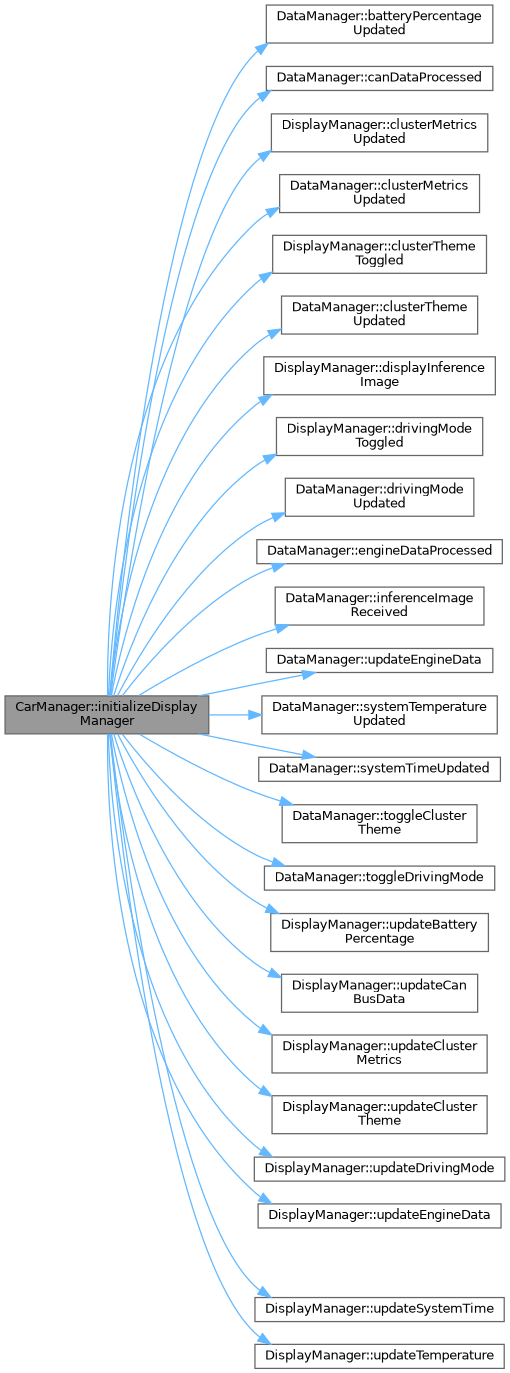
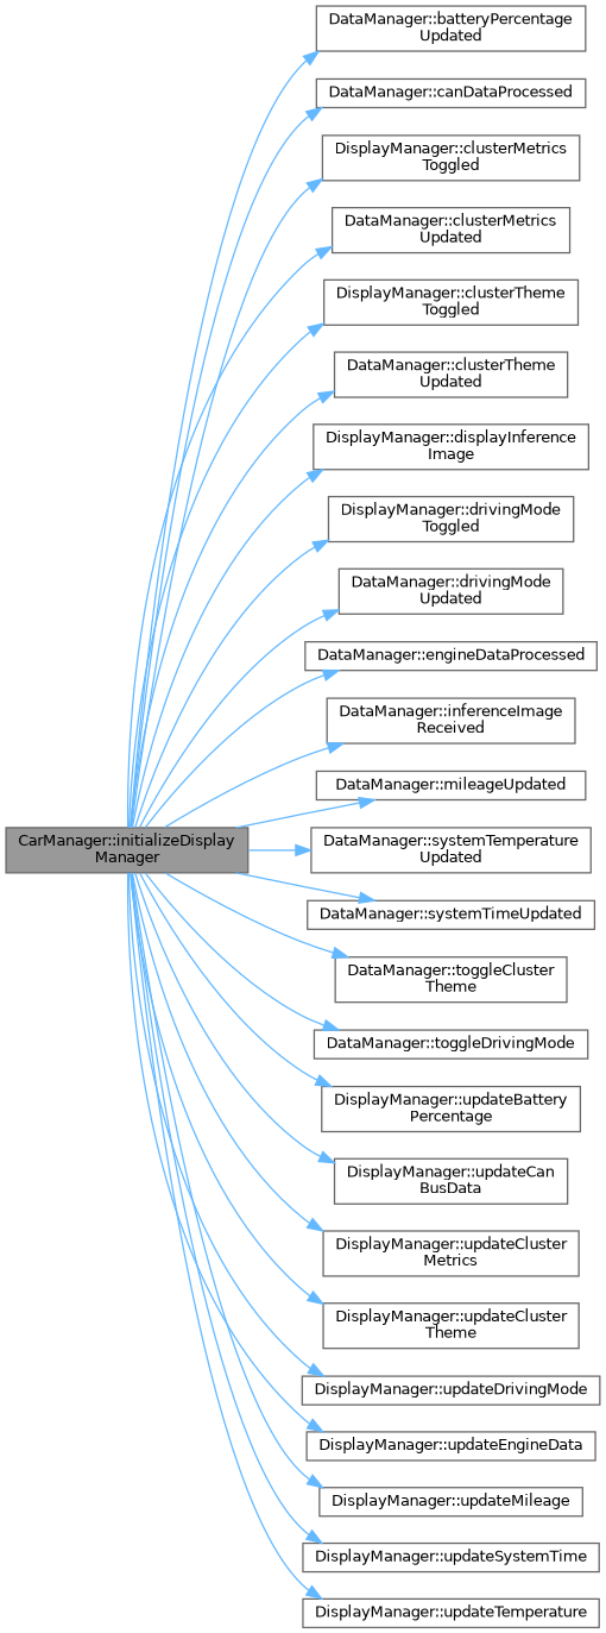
  digraph {
    rankdir=LR
    node [color=grey40 fillcolor=white fontname=Helvetica fontsize=10 shape=box style=filled]
    edge [color=steelblue1 fontname=Helvetica fontsize=10 labelfontname=Helvetica labelfontsize=10 style=solid]
    n1 [color=gray40 fillcolor=grey60 fontcolor=black height=0.2 label="CarManager::initializeDisplay\lManager" width=0.4]
    n2 [height=0.2 label="DataManager::batteryPercentage\lUpdated" width=0.4]
    n3 [height=0.2 label="DataManager::canDataProcessed" width=0.4]
-   n4 [height=0.2 label="DisplayManager::clusterMetrics\lUpdated" width=0.4]
+   n4 [height=0.2 label="DisplayManager::clusterMetrics\lToggled" width=0.4]
    n5 [height=0.2 label="DataManager::clusterMetrics\lUpdated" width=0.4]
    n6 [height=0.2 label="DisplayManager::clusterTheme\lToggled" width=0.4]
    n7 [height=0.2 label="DataManager::clusterTheme\lUpdated" width=0.4]
    n8 [height=0.2 label="DisplayManager::displayInference\lImage" width=0.4]
    n9 [height=0.2 label="DisplayManager::drivingMode\lToggled" width=0.4]
    n10 [height=0.2 label="DataManager::drivingMode\lUpdated" width=0.4]
    n11 [height=0.2 label="DataManager::engineDataProcessed" width=0.4]
    n12 [height=0.2 label="DataManager::inferenceImage\lReceived" width=0.4]
-   n13 [height=0.2 label="DataManager::updateEngineData" width=0.4]
+   n13 [height=0.2 label="DataManager::mileageUpdated" width=0.4]
    n14 [height=0.2 label="DataManager::systemTemperature\lUpdated" width=0.4]
    n15 [height=0.2 label="DataManager::systemTimeUpdated" width=0.4]
    n16 [height=0.2 label="DataManager::toggleCluster\lTheme" width=0.4]
    n17 [height=0.2 label="DataManager::toggleDrivingMode" width=0.4]
    n18 [height=0.2 label="DisplayManager::updateBattery\lPercentage" width=0.4]
    n19 [height=0.2 label="DisplayManager::updateCan\lBusData" width=0.4]
    n20 [height=0.2 label="DisplayManager::updateCluster\lMetrics" width=0.4]
    n21 [height=0.2 label="DisplayManager::updateCluster\lTheme" width=0.4]
    n22 [height=0.2 label="DisplayManager::updateDrivingMode" width=0.4]
    n23 [height=0.2 label="DisplayManager::updateEngineData" width=0.4]
+   n24 [height=0.2 label="DisplayManager::updateMileage" width=0.4]
    n25 [height=0.2 label="DisplayManager::updateSystemTime" width=0.4]
    n26 [height=0.2 label="DisplayManager::updateTemperature" width=0.4]
    n1 -> n2
    n1 -> n3
    n1 -> n4
    n1 -> n5
    n1 -> n6
    n1 -> n7
    n1 -> n8
    n1 -> n9
    n1 -> n10
    n1 -> n11
    n1 -> n12
    n1 -> n13
    n1 -> n14
    n1 -> n15
    n1 -> n16
    n1 -> n17
    n1 -> n18
    n1 -> n19
    n1 -> n20
    n1 -> n21
    n1 -> n22
    n1 -> n23
+   n1 -> n24
    n1 -> n25
    n1 -> n26
  }
